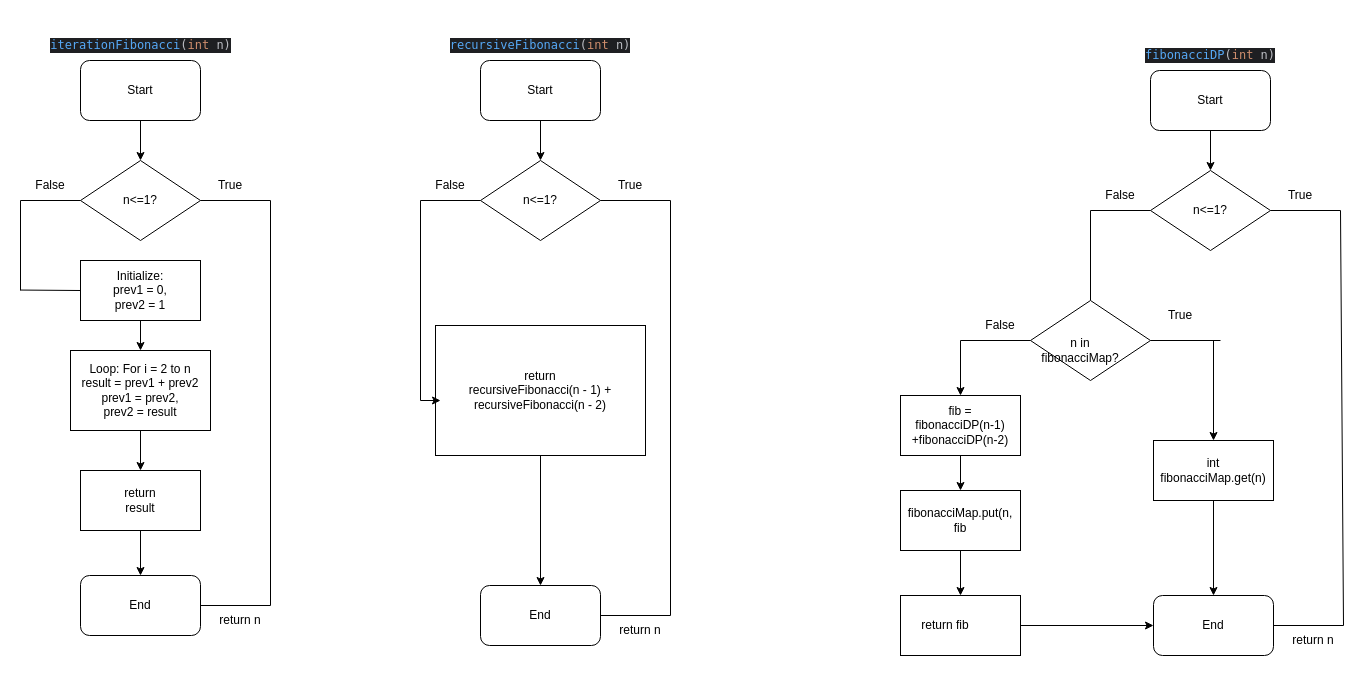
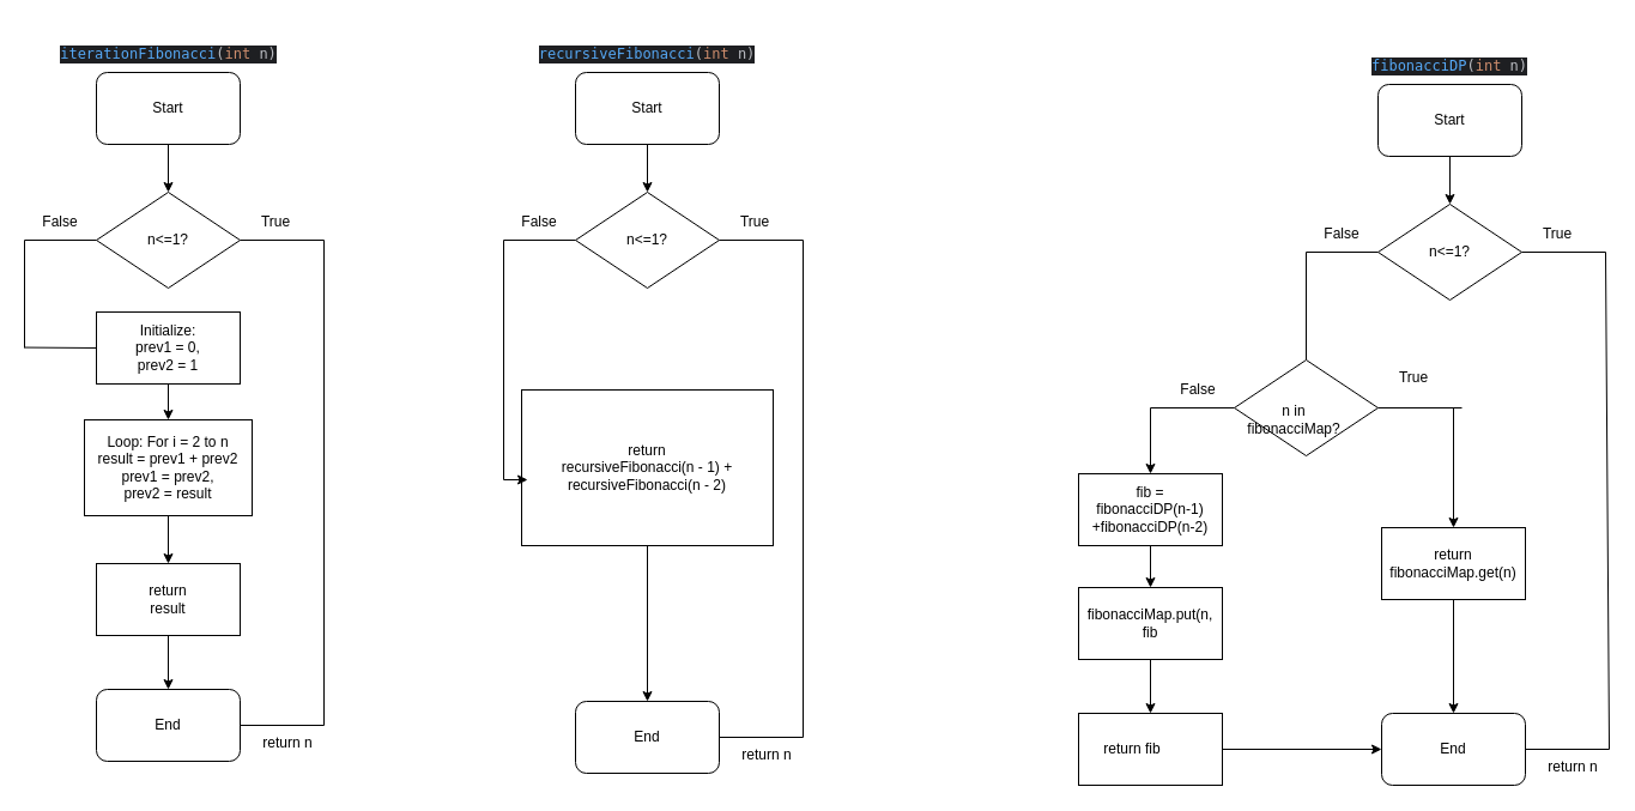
  <mxCell id="0" />
  <mxCell id="1" parent="0" />
  <mxCell id="2" value="" style="rounded=1;whiteSpace=wrap;html=1;" vertex="1" parent="1"><mxGeometry x="80" y="60" width="120" height="60" as="geometry" /></mxCell>
  <mxCell id="3" value="Start" style="text;html=1;align=center;verticalAlign=middle;whiteSpace=wrap;rounded=0;" vertex="1" parent="1"><mxGeometry x="110" y="75" width="60" height="30" as="geometry" /></mxCell>
  <mxCell id="4" value="" style="endArrow=classic;html=1;rounded=0;exitX=0.5;exitY=1;exitDx=0;exitDy=0;" edge="1" parent="1" source="2"><mxGeometry width="50" height="50" relative="1" as="geometry"><mxPoint x="120" y="200" as="sourcePoint" /><mxPoint x="140" y="160" as="targetPoint" /></mxGeometry></mxCell>
  <mxCell id="5" value="" style="rhombus;whiteSpace=wrap;html=1;" vertex="1" parent="1"><mxGeometry x="80" y="160" width="120" height="80" as="geometry" /></mxCell>
  <mxCell id="6" value="n&amp;lt;=1?" style="text;html=1;align=center;verticalAlign=middle;whiteSpace=wrap;rounded=0;" vertex="1" parent="1"><mxGeometry x="110" y="185" width="60" height="30" as="geometry" /></mxCell>
  <mxCell id="7" value="" style="endArrow=none;html=1;rounded=0;exitX=1;exitY=0.5;exitDx=0;exitDy=0;" edge="1" parent="1" source="5"><mxGeometry width="50" height="50" relative="1" as="geometry"><mxPoint x="310" y="290" as="sourcePoint" /><mxPoint x="270" y="200" as="targetPoint" /></mxGeometry></mxCell>
  <mxCell id="8" value="" style="endArrow=none;html=1;rounded=0;exitX=1;exitY=0;exitDx=0;exitDy=0;" edge="1" parent="1" source="13"><mxGeometry width="50" height="50" relative="1" as="geometry"><mxPoint x="270" y="550" as="sourcePoint" /><mxPoint x="270" y="200" as="targetPoint" /></mxGeometry></mxCell>
  <mxCell id="9" value="" style="endArrow=none;html=1;rounded=0;exitX=1;exitY=0.5;exitDx=0;exitDy=0;entryX=1;entryY=0;entryDx=0;entryDy=0;" edge="1" parent="1" source="11" target="13"><mxGeometry width="50" height="50" relative="1" as="geometry"><mxPoint x="170" y="500" as="sourcePoint" /><mxPoint x="270" y="550" as="targetPoint" /></mxGeometry></mxCell>
  <mxCell id="10" value="True" style="text;html=1;align=center;verticalAlign=middle;whiteSpace=wrap;rounded=0;" vertex="1" parent="1"><mxGeometry x="200" y="170" width="60" height="30" as="geometry" /></mxCell>
  <mxCell id="11" value="" style="rounded=1;whiteSpace=wrap;html=1;" vertex="1" parent="1"><mxGeometry x="80" y="575" width="120" height="60" as="geometry" /></mxCell>
  <mxCell id="12" value="End" style="text;html=1;align=center;verticalAlign=middle;whiteSpace=wrap;rounded=0;" vertex="1" parent="1"><mxGeometry x="110" y="590" width="60" height="30" as="geometry" /></mxCell>
  <mxCell id="13" value="return n" style="text;html=1;align=center;verticalAlign=middle;whiteSpace=wrap;rounded=0;" vertex="1" parent="1"><mxGeometry x="210" y="605" width="60" height="30" as="geometry" /></mxCell>
  <mxCell id="14" value="" style="endArrow=none;html=1;rounded=0;" edge="1" parent="1"><mxGeometry width="50" height="50" relative="1" as="geometry"><mxPoint x="20" y="200" as="sourcePoint" /><mxPoint x="80" y="200" as="targetPoint" /></mxGeometry></mxCell>
  <mxCell id="15" value="" style="endArrow=none;html=1;rounded=0;" edge="1" parent="1"><mxGeometry width="50" height="50" relative="1" as="geometry"><mxPoint x="20" y="290" as="sourcePoint" /><mxPoint x="20" y="200" as="targetPoint" /></mxGeometry></mxCell>
  <mxCell id="16" value="" style="endArrow=none;html=1;rounded=0;" edge="1" parent="1"><mxGeometry width="50" height="50" relative="1" as="geometry"><mxPoint x="20" y="289.55" as="sourcePoint" /><mxPoint x="80" y="290" as="targetPoint" /></mxGeometry></mxCell>
  <mxCell id="17" value="False" style="text;html=1;align=center;verticalAlign=middle;whiteSpace=wrap;rounded=0;" vertex="1" parent="1"><mxGeometry x="20" y="170" width="60" height="30" as="geometry" /></mxCell>
  <mxCell id="18" style="edgeStyle=orthogonalEdgeStyle;rounded=0;orthogonalLoop=1;jettySize=auto;html=1;exitX=0.5;exitY=1;exitDx=0;exitDy=0;" edge="1" parent="1" source="19" target="22"><mxGeometry relative="1" as="geometry"><mxPoint x="140" y="360" as="targetPoint" /></mxGeometry></mxCell>
  <mxCell id="19" value="" style="rounded=0;whiteSpace=wrap;html=1;" vertex="1" parent="1"><mxGeometry x="80" y="260" width="120" height="60" as="geometry" /></mxCell>
  <mxCell id="20" value="Initialize:&lt;div&gt;&lt;span class=&quot;hljs-string&quot;&gt;prev1&lt;/span&gt; &lt;span class=&quot;hljs-string&quot;&gt;=&lt;/span&gt; &lt;span class=&quot;hljs-number&quot;&gt;0&lt;/span&gt;&lt;span class=&quot;hljs-string&quot;&gt;,&lt;/span&gt; &lt;span class=&quot;hljs-string&quot;&gt;prev2&lt;/span&gt; &lt;span class=&quot;hljs-string&quot;&gt;=&lt;/span&gt; &lt;span class=&quot;hljs-number&quot;&gt;1&lt;/span&gt;&lt;br&gt;&lt;/div&gt;" style="text;html=1;align=center;verticalAlign=middle;whiteSpace=wrap;rounded=0;" vertex="1" parent="1"><mxGeometry x="110" y="275" width="60" height="30" as="geometry" /></mxCell>
  <mxCell id="21" style="edgeStyle=orthogonalEdgeStyle;rounded=0;orthogonalLoop=1;jettySize=auto;html=1;exitX=0.5;exitY=1;exitDx=0;exitDy=0;entryX=0.5;entryY=0;entryDx=0;entryDy=0;" edge="1" parent="1" source="22" target="25"><mxGeometry relative="1" as="geometry" /></mxCell>
  <mxCell id="22" value="" style="rounded=0;whiteSpace=wrap;html=1;" vertex="1" parent="1"><mxGeometry x="70" y="350" width="140" height="80" as="geometry" /></mxCell>
  <mxCell id="23" value="&lt;span class=&quot;hljs-string&quot;&gt;Loop: For&lt;/span&gt; &lt;span class=&quot;hljs-string&quot;&gt;i&lt;/span&gt; &lt;span class=&quot;hljs-string&quot;&gt;=&lt;/span&gt; &lt;span class=&quot;hljs-number&quot;&gt;2&lt;/span&gt; &lt;span class=&quot;hljs-string&quot;&gt;to&lt;/span&gt; &lt;span class=&quot;hljs-string&quot;&gt;n&lt;/span&gt;&lt;div&gt;&lt;span class=&quot;hljs-string&quot;&gt;&lt;span class=&quot;hljs-string&quot;&gt;result&lt;/span&gt; &lt;span class=&quot;hljs-string&quot;&gt;=&lt;/span&gt; &lt;span class=&quot;hljs-string&quot;&gt;prev1&lt;/span&gt; &lt;span class=&quot;hljs-string&quot;&gt;+&lt;/span&gt; &lt;span class=&quot;hljs-string&quot;&gt;prev2&lt;/span&gt;&lt;br&gt;&lt;/span&gt;&lt;/div&gt;&lt;div&gt;&lt;span class=&quot;hljs-string&quot;&gt;&lt;span class=&quot;hljs-string&quot;&gt;&lt;span class=&quot;hljs-string&quot;&gt;prev1&lt;/span&gt; &lt;span class=&quot;hljs-string&quot;&gt;=&lt;/span&gt; &lt;span class=&quot;hljs-string&quot;&gt;prev2,&lt;/span&gt;&lt;/span&gt;&lt;/span&gt;&lt;/div&gt;&lt;div&gt;&lt;span class=&quot;hljs-string&quot;&gt;&lt;span class=&quot;hljs-string&quot;&gt; &lt;span class=&quot;hljs-string&quot;&gt;prev2&lt;/span&gt; &lt;span class=&quot;hljs-string&quot;&gt;=&lt;/span&gt; &lt;span class=&quot;hljs-string&quot;&gt;result&lt;/span&gt;&lt;br&gt;&lt;/span&gt;&lt;/span&gt;&lt;/div&gt;" style="text;html=1;align=center;verticalAlign=middle;whiteSpace=wrap;rounded=0;" vertex="1" parent="1"><mxGeometry x="80" y="360" width="120" height="60" as="geometry" /></mxCell>
  <mxCell id="24" style="edgeStyle=orthogonalEdgeStyle;rounded=0;orthogonalLoop=1;jettySize=auto;html=1;exitX=0.5;exitY=1;exitDx=0;exitDy=0;entryX=0.5;entryY=0;entryDx=0;entryDy=0;" edge="1" parent="1" source="25" target="11"><mxGeometry relative="1" as="geometry" /></mxCell>
  <mxCell id="25" value="" style="rounded=0;whiteSpace=wrap;html=1;" vertex="1" parent="1"><mxGeometry x="80" y="470" width="120" height="60" as="geometry" /></mxCell>
  <mxCell id="26" value="return result" style="text;html=1;align=center;verticalAlign=middle;whiteSpace=wrap;rounded=0;" vertex="1" parent="1"><mxGeometry x="110" y="485" width="60" height="30" as="geometry" /></mxCell>
  <mxCell id="27" value="&lt;div style=&quot;background-color:#1e1f22;color:#bcbec4&quot;&gt;&lt;pre style=&quot;font-family:'JetBrains Mono',monospace;font-size:9,8pt;&quot;&gt;&lt;span style=&quot;color:#56a8f5;&quot;&gt;iterationFibonacci&lt;/span&gt;(&lt;span style=&quot;color:#cf8e6d;&quot;&gt;int &lt;/span&gt;n)&lt;/pre&gt;&lt;/div&gt;" style="text;html=1;align=center;verticalAlign=middle;resizable=0;points=[];autosize=1;strokeColor=none;fillColor=none;" vertex="1" parent="1"><mxGeometry x="45" width="190" height="50" as="geometry" y="20" /></mxCell>
  <mxCell id="28" style="edgeStyle=orthogonalEdgeStyle;rounded=0;orthogonalLoop=1;jettySize=auto;html=1;exitX=0.5;exitY=1;exitDx=0;exitDy=0;entryX=0.5;entryY=0;entryDx=0;entryDy=0;" edge="1" parent="1" source="29" target="31"><mxGeometry relative="1" as="geometry" /></mxCell>
  <mxCell id="29" value="" style="rounded=1;whiteSpace=wrap;html=1;" vertex="1" parent="1"><mxGeometry x="480" y="60" width="120" height="60" as="geometry" /></mxCell>
  <mxCell id="30" value="Start" style="text;html=1;align=center;verticalAlign=middle;whiteSpace=wrap;rounded=0;" vertex="1" parent="1"><mxGeometry x="510" y="75" width="60" height="30" as="geometry" /></mxCell>
  <mxCell id="31" value="" style="rhombus;whiteSpace=wrap;html=1;" vertex="1" parent="1"><mxGeometry x="480" y="160" width="120" height="80" as="geometry" /></mxCell>
  <mxCell id="32" value="n&amp;lt;=1?" style="text;html=1;align=center;verticalAlign=middle;whiteSpace=wrap;rounded=0;" vertex="1" parent="1"><mxGeometry x="510" y="185" width="60" height="30" as="geometry" /></mxCell>
  <mxCell id="33" value="" style="endArrow=none;html=1;rounded=0;exitX=1;exitY=0.5;exitDx=0;exitDy=0;" edge="1" parent="1" source="31"><mxGeometry width="50" height="50" relative="1" as="geometry"><mxPoint x="710" y="290" as="sourcePoint" /><mxPoint x="670" y="200" as="targetPoint" /></mxGeometry></mxCell>
  <mxCell id="34" value="True" style="text;html=1;align=center;verticalAlign=middle;whiteSpace=wrap;rounded=0;" vertex="1" parent="1"><mxGeometry x="600" y="170" width="60" height="30" as="geometry" /></mxCell>
  <mxCell id="35" value="" style="endArrow=none;html=1;rounded=0;" edge="1" parent="1"><mxGeometry width="50" height="50" relative="1" as="geometry"><mxPoint x="420" y="200" as="sourcePoint" /><mxPoint x="480" y="200" as="targetPoint" /></mxGeometry></mxCell>
  <mxCell id="36" value="False" style="text;html=1;align=center;verticalAlign=middle;whiteSpace=wrap;rounded=0;" vertex="1" parent="1"><mxGeometry x="420" y="170" width="60" height="30" as="geometry" /></mxCell>
  <mxCell id="37" value="" style="endArrow=none;html=1;rounded=0;exitX=1;exitY=0.5;exitDx=0;exitDy=0;entryX=1;entryY=0;entryDx=0;entryDy=0;" edge="1" parent="1" source="38" target="40"><mxGeometry width="50" height="50" relative="1" as="geometry"><mxPoint x="570" y="510" as="sourcePoint" /><mxPoint x="670" y="560" as="targetPoint" /></mxGeometry></mxCell>
  <mxCell id="38" value="" style="rounded=1;whiteSpace=wrap;html=1;" vertex="1" parent="1"><mxGeometry x="480" y="585" width="120" height="60" as="geometry" /></mxCell>
  <mxCell id="39" value="End" style="text;html=1;align=center;verticalAlign=middle;whiteSpace=wrap;rounded=0;" vertex="1" parent="1"><mxGeometry x="510" y="600" width="60" height="30" as="geometry" /></mxCell>
  <mxCell id="40" value="return n" style="text;html=1;align=center;verticalAlign=middle;whiteSpace=wrap;rounded=0;" vertex="1" parent="1"><mxGeometry x="610" y="615" width="60" height="30" as="geometry" /></mxCell>
  <mxCell id="41" value="" style="endArrow=none;html=1;rounded=0;exitX=1;exitY=0;exitDx=0;exitDy=0;" edge="1" parent="1" source="40"><mxGeometry width="50" height="50" relative="1" as="geometry"><mxPoint x="620" y="250" as="sourcePoint" /><mxPoint x="670" y="200" as="targetPoint" /></mxGeometry></mxCell>
  <mxCell id="42" style="edgeStyle=orthogonalEdgeStyle;rounded=0;orthogonalLoop=1;jettySize=auto;html=1;exitX=0.5;exitY=1;exitDx=0;exitDy=0;entryX=0.5;entryY=0;entryDx=0;entryDy=0;" edge="1" parent="1" source="43" target="38"><mxGeometry relative="1" as="geometry" /></mxCell>
  <mxCell id="43" value="" style="rounded=0;whiteSpace=wrap;html=1;" vertex="1" parent="1"><mxGeometry x="435" y="325" width="210" height="130" as="geometry" /></mxCell>
  <mxCell id="44" value="return&lt;div&gt;recursiveFibonacci(n &lt;span class=&quot;hljs-operator&quot;&gt;-&lt;/span&gt; &lt;span class=&quot;hljs-number&quot;&gt;1&lt;/span&gt;) &lt;span class=&quot;hljs-operator&quot;&gt;+&lt;/span&gt; recursiveFibonacci(n &lt;span class=&quot;hljs-operator&quot;&gt;-&lt;/span&gt; &lt;span class=&quot;hljs-number&quot;&gt;2&lt;/span&gt;)&lt;br&gt;&lt;/div&gt;" style="text;html=1;align=center;verticalAlign=middle;whiteSpace=wrap;rounded=0;" vertex="1" parent="1"><mxGeometry x="450" y="340" width="180" height="100" as="geometry" /></mxCell>
  <mxCell id="45" value="" style="endArrow=none;html=1;rounded=0;entryX=0;entryY=1;entryDx=0;entryDy=0;" edge="1" parent="1" target="36"><mxGeometry width="50" height="50" relative="1" as="geometry"><mxPoint x="420" y="400" as="sourcePoint" /><mxPoint x="400" y="300" as="targetPoint" /></mxGeometry></mxCell>
  <mxCell id="46" value="" style="endArrow=classic;html=1;rounded=0;entryX=0.024;entryY=0.577;entryDx=0;entryDy=0;entryPerimeter=0;" edge="1" parent="1" target="43"><mxGeometry width="50" height="50" relative="1" as="geometry"><mxPoint x="420" y="400" as="sourcePoint" /><mxPoint x="390" y="380" as="targetPoint" /></mxGeometry></mxCell>
  <mxCell id="47" value="&lt;div style=&quot;background-color:#1e1f22;color:#bcbec4&quot;&gt;&lt;pre style=&quot;font-family:'JetBrains Mono',monospace;font-size:9,8pt;&quot;&gt;&lt;span style=&quot;color:#56a8f5;&quot;&gt;recursiveFibonacci&lt;/span&gt;(&lt;span style=&quot;color:#cf8e6d;&quot;&gt;int &lt;/span&gt;n)&lt;/pre&gt;&lt;/div&gt;" style="text;html=1;align=center;verticalAlign=middle;whiteSpace=wrap;rounded=0;" vertex="1" parent="1"><mxGeometry x="510" y="30" width="60" height="30" as="geometry" /></mxCell>
  <mxCell id="48" style="edgeStyle=orthogonalEdgeStyle;rounded=0;orthogonalLoop=1;jettySize=auto;html=1;exitX=0.5;exitY=1;exitDx=0;exitDy=0;entryX=0.5;entryY=0;entryDx=0;entryDy=0;" edge="1" parent="1" source="49" target="51"><mxGeometry relative="1" as="geometry" /></mxCell>
  <mxCell id="49" value="" style="rounded=1;whiteSpace=wrap;html=1;" vertex="1" parent="1"><mxGeometry x="1150" y="70" width="120" height="60" as="geometry" /></mxCell>
  <mxCell id="50" value="Start" style="text;html=1;align=center;verticalAlign=middle;whiteSpace=wrap;rounded=0;" vertex="1" parent="1"><mxGeometry x="1180" y="85" width="60" height="30" as="geometry" /></mxCell>
  <mxCell id="51" value="" style="rhombus;whiteSpace=wrap;html=1;" vertex="1" parent="1"><mxGeometry x="1150" y="170" width="120" height="80" as="geometry" /></mxCell>
  <mxCell id="52" value="n&amp;lt;=1?" style="text;html=1;align=center;verticalAlign=middle;whiteSpace=wrap;rounded=0;" vertex="1" parent="1"><mxGeometry x="1180" y="195" width="60" height="30" as="geometry" /></mxCell>
  <mxCell id="53" value="" style="endArrow=none;html=1;rounded=0;exitX=1;exitY=0.5;exitDx=0;exitDy=0;" edge="1" parent="1" source="51"><mxGeometry width="50" height="50" relative="1" as="geometry"><mxPoint x="1380" y="300" as="sourcePoint" /><mxPoint x="1340" y="210" as="targetPoint" /></mxGeometry></mxCell>
  <mxCell id="54" value="True" style="text;html=1;align=center;verticalAlign=middle;whiteSpace=wrap;rounded=0;" vertex="1" parent="1"><mxGeometry x="1270" y="180" width="60" height="30" as="geometry" /></mxCell>
  <mxCell id="55" value="" style="endArrow=none;html=1;rounded=0;" edge="1" parent="1"><mxGeometry width="50" height="50" relative="1" as="geometry"><mxPoint x="1090" y="210" as="sourcePoint" /><mxPoint x="1150" y="210" as="targetPoint" /></mxGeometry></mxCell>
  <mxCell id="56" value="False" style="text;html=1;align=center;verticalAlign=middle;whiteSpace=wrap;rounded=0;" vertex="1" parent="1"><mxGeometry x="1090" y="180" width="60" height="30" as="geometry" /></mxCell>
  <mxCell id="57" value="" style="endArrow=none;html=1;rounded=0;exitX=1;exitY=0.5;exitDx=0;exitDy=0;entryX=1;entryY=0;entryDx=0;entryDy=0;" edge="1" parent="1" source="58" target="60"><mxGeometry width="50" height="50" relative="1" as="geometry"><mxPoint x="1243" y="520" as="sourcePoint" /><mxPoint x="1343" y="570" as="targetPoint" /></mxGeometry></mxCell>
  <mxCell id="58" value="" style="rounded=1;whiteSpace=wrap;html=1;" vertex="1" parent="1"><mxGeometry x="1153" y="595" width="120" height="60" as="geometry" /></mxCell>
  <mxCell id="59" value="End" style="text;html=1;align=center;verticalAlign=middle;whiteSpace=wrap;rounded=0;" vertex="1" parent="1"><mxGeometry x="1183" y="610" width="60" height="30" as="geometry" /></mxCell>
  <mxCell id="60" value="return n" style="text;html=1;align=center;verticalAlign=middle;whiteSpace=wrap;rounded=0;" vertex="1" parent="1"><mxGeometry x="1283" y="625" width="60" height="30" as="geometry" /></mxCell>
  <mxCell id="61" value="" style="endArrow=none;html=1;rounded=0;entryX=0;entryY=1;entryDx=0;entryDy=0;" edge="1" parent="1" target="56"><mxGeometry width="50" height="50" relative="1" as="geometry"><mxPoint x="1090" y="300" as="sourcePoint" /><mxPoint x="1090" y="210" as="targetPoint" /></mxGeometry></mxCell>
  <mxCell id="62" value="" style="rhombus;whiteSpace=wrap;html=1;" vertex="1" parent="1"><mxGeometry x="1030" y="300" width="120" height="80" as="geometry" /></mxCell>
  <mxCell id="63" value="n in fibonacciMap?" style="text;html=1;align=center;verticalAlign=middle;whiteSpace=wrap;rounded=0;" vertex="1" parent="1"><mxGeometry x="1050" y="335" width="60" height="30" as="geometry" /></mxCell>
  <mxCell id="64" value="" style="endArrow=none;html=1;rounded=0;exitX=1;exitY=0;exitDx=0;exitDy=0;" edge="1" parent="1" source="60"><mxGeometry width="50" height="50" relative="1" as="geometry"><mxPoint x="1150" y="470" as="sourcePoint" /><mxPoint x="1340" y="210" as="targetPoint" /></mxGeometry></mxCell>
  <mxCell id="65" value="" style="endArrow=none;html=1;rounded=0;exitX=1;exitY=0.5;exitDx=0;exitDy=0;" edge="1" parent="1" source="62"><mxGeometry width="50" height="50" relative="1" as="geometry"><mxPoint x="1150" y="470" as="sourcePoint" /><mxPoint x="1220" y="340" as="targetPoint" /></mxGeometry></mxCell>
  <mxCell id="66" style="edgeStyle=orthogonalEdgeStyle;rounded=0;orthogonalLoop=1;jettySize=auto;html=1;exitX=0.5;exitY=1;exitDx=0;exitDy=0;entryX=0.5;entryY=0;entryDx=0;entryDy=0;" edge="1" parent="1" source="67" target="58"><mxGeometry relative="1" as="geometry" /></mxCell>
  <mxCell id="67" value="" style="rounded=0;whiteSpace=wrap;html=1;" vertex="1" parent="1"><mxGeometry x="1153" y="440" width="120" height="60" as="geometry" /></mxCell>
- <mxCell id="68" value="int&lt;div&gt;fibonacciMap.get(n)&lt;br&gt;&lt;/div&gt;" style="text;html=1;align=center;verticalAlign=middle;whiteSpace=wrap;rounded=0;" vertex="1" parent="1"><mxGeometry x="1183" y="455" width="60" height="30" as="geometry" /></mxCell>
+ <mxCell id="68" value="return&lt;div&gt;fibonacciMap.get(n)&lt;br&gt;&lt;/div&gt;" style="text;html=1;align=center;verticalAlign=middle;whiteSpace=wrap;rounded=0;" vertex="1" parent="1"><mxGeometry x="1183" y="455" width="60" height="30" as="geometry" /></mxCell>
  <mxCell id="69" value="" style="endArrow=classic;html=1;rounded=0;entryX=0.5;entryY=0;entryDx=0;entryDy=0;" edge="1" parent="1" target="67"><mxGeometry width="50" height="50" relative="1" as="geometry"><mxPoint x="1213" y="340" as="sourcePoint" /><mxPoint x="1200" y="420" as="targetPoint" /></mxGeometry></mxCell>
  <mxCell id="70" value="" style="endArrow=none;html=1;rounded=0;entryX=0;entryY=0.5;entryDx=0;entryDy=0;" edge="1" parent="1" target="62"><mxGeometry width="50" height="50" relative="1" as="geometry"><mxPoint x="960" y="340" as="sourcePoint" /><mxPoint x="1200" y="420" as="targetPoint" /></mxGeometry></mxCell>
  <mxCell id="71" value="True" style="text;html=1;align=center;verticalAlign=middle;whiteSpace=wrap;rounded=0;" vertex="1" parent="1"><mxGeometry x="1150" y="300" width="60" height="30" as="geometry" /></mxCell>
  <mxCell id="72" value="False" style="text;html=1;align=center;verticalAlign=middle;whiteSpace=wrap;rounded=0;" vertex="1" parent="1"><mxGeometry x="970" y="310" width="60" height="30" as="geometry" /></mxCell>
  <mxCell id="73" style="edgeStyle=orthogonalEdgeStyle;rounded=0;orthogonalLoop=1;jettySize=auto;html=1;exitX=0.5;exitY=1;exitDx=0;exitDy=0;entryX=0.5;entryY=0;entryDx=0;entryDy=0;" edge="1" parent="1" source="74" target="78"><mxGeometry relative="1" as="geometry" /></mxCell>
  <mxCell id="74" value="" style="rounded=0;whiteSpace=wrap;html=1;" vertex="1" parent="1"><mxGeometry x="900" y="395" width="120" height="60" as="geometry" /></mxCell>
  <mxCell id="75" value="fib = fibonacciDP(n&lt;span class=&quot;hljs-number&quot;&gt;-1&lt;/span&gt;) &lt;span class=&quot;hljs-operator&quot;&gt;+&lt;/span&gt;fibonacciDP(n&lt;span class=&quot;hljs-number&quot;&gt;-2&lt;/span&gt;)" style="text;html=1;align=center;verticalAlign=middle;whiteSpace=wrap;rounded=0;" vertex="1" parent="1"><mxGeometry x="930" y="410" width="60" height="30" as="geometry" /></mxCell>
  <mxCell id="76" value="" style="endArrow=classic;html=1;rounded=0;entryX=0.5;entryY=0;entryDx=0;entryDy=0;" edge="1" parent="1" target="74"><mxGeometry width="50" height="50" relative="1" as="geometry"><mxPoint x="960" y="340" as="sourcePoint" /><mxPoint x="1030" y="490" as="targetPoint" /></mxGeometry></mxCell>
  <mxCell id="77" style="edgeStyle=orthogonalEdgeStyle;rounded=0;orthogonalLoop=1;jettySize=auto;html=1;exitX=0.5;exitY=1;exitDx=0;exitDy=0;entryX=0.5;entryY=0;entryDx=0;entryDy=0;" edge="1" parent="1" source="78" target="81"><mxGeometry relative="1" as="geometry" /></mxCell>
  <mxCell id="78" value="" style="rounded=0;whiteSpace=wrap;html=1;" vertex="1" parent="1"><mxGeometry x="900" y="490" width="120" height="60" as="geometry" /></mxCell>
  <mxCell id="79" value="fibonacciMap.put(n, fib" style="text;html=1;align=center;verticalAlign=middle;whiteSpace=wrap;rounded=0;" vertex="1" parent="1"><mxGeometry x="930" y="505" width="60" height="30" as="geometry" /></mxCell>
  <mxCell id="80" style="edgeStyle=orthogonalEdgeStyle;rounded=0;orthogonalLoop=1;jettySize=auto;html=1;exitX=1;exitY=0.5;exitDx=0;exitDy=0;entryX=0;entryY=0.5;entryDx=0;entryDy=0;" edge="1" parent="1" source="81" target="58"><mxGeometry relative="1" as="geometry" /></mxCell>
  <mxCell id="81" value="" style="rounded=0;whiteSpace=wrap;html=1;" vertex="1" parent="1"><mxGeometry x="900" y="595" width="120" height="60" as="geometry" /></mxCell>
  <mxCell id="82" value="return fib" style="text;html=1;align=center;verticalAlign=middle;whiteSpace=wrap;rounded=0;" vertex="1" parent="1"><mxGeometry x="915" y="610" width="60" height="30" as="geometry" /></mxCell>
  <mxCell id="83" value="&lt;div style=&quot;background-color:#1e1f22;color:#bcbec4&quot;&gt;&lt;pre style=&quot;font-family:'JetBrains Mono',monospace;font-size:9,8pt;&quot;&gt;&lt;span style=&quot;color:#56a8f5;&quot;&gt;fibonacciDP&lt;/span&gt;(&lt;span style=&quot;color:#cf8e6d;&quot;&gt;int &lt;/span&gt;n)&lt;/pre&gt;&lt;/div&gt;" style="text;html=1;align=center;verticalAlign=middle;whiteSpace=wrap;rounded=0;" vertex="1" parent="1"><mxGeometry x="1180" y="40" width="60" height="30" as="geometry" /></mxCell>
